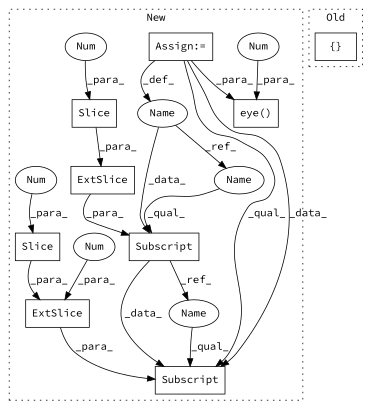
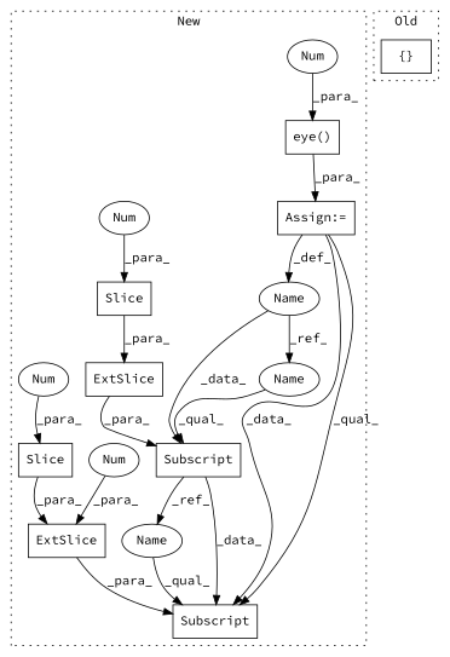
  digraph {
    fontname="Source Code Pro"
    node [a=76 l=1 s=4509 shape=box fontname="Source Code Pro"]
    edge [fontname="Source Code Pro"]
    n1 [a=75 l="7,1" label="eye()" s="4416,4424"]
    n2 [label=Num s=4423 shape=ellipse]
    n3 [a=68 l=3 label="Assign:=" s=4413]
    n4 [a=63 l="17,0" label=Subscript s="4434,0"]
    n5 [a=80 label=Slice s=4444]
    n6 [a=63 l="17,0" label=Subscript s="4509,0"]
    n7 [a=80 label=Slice s=4519]
    n8 [a=87 l=9 label=Name s=4404 shape=ellipse]
    n9 [a=85 l=9 label=ExtSlice]
    n10 [a=85 l=9 label=ExtSlice s=4434]
    n11 [label=Num s=4520 shape=ellipse]
    n12 [l=2 label=Num s=4523 shape=ellipse]
    n13 [label=Num s=4445 shape=ellipse]
    n14 [a=87 l=9 label=Name s=4434 shape=ellipse]
    n15 [a=87 l=9 label=Name shape=ellipse]
    n16 [a=95 l="14,11" label="{}" s="4353,4561"]
    subgraph cluster_1 {
      label=New
      style=dotted
      n1
      n2
      n3
      n4
      n5
      n6
      n7
      n8
      n9
      n10
      n11
      n12
      n13
      n14
      n15
    }
    subgraph cluster_2 {
      label=Old
      style=dotted
      n16
    }
-   n3 -> n1 [label=_para_]
+   n1 -> n3 [label=_para_]
    n2 -> n1 [label=_para_]
    n3 -> n6 [label=_data_]
    n3 -> n6 [label=_qual_]
    n3 -> n8 [label=_def_]
    n4 -> n6 [label=_data_]
    n4 -> n15 [label=_ref_]
    n5 -> n10 [label=_para_]
    n7 -> n9 [label=_para_]
    n8 -> n4 [label=_data_]
    n8 -> n14 [label=_ref_]
    n9 -> n6 [label=_para_]
    n10 -> n4 [label=_para_]
    n11 -> n7 [label=_para_]
    n12 -> n9 [label=_para_]
    n13 -> n5 [label=_para_]
    n14 -> n4 [label=_qual_]
    n15 -> n6 [label=_qual_]
  }
